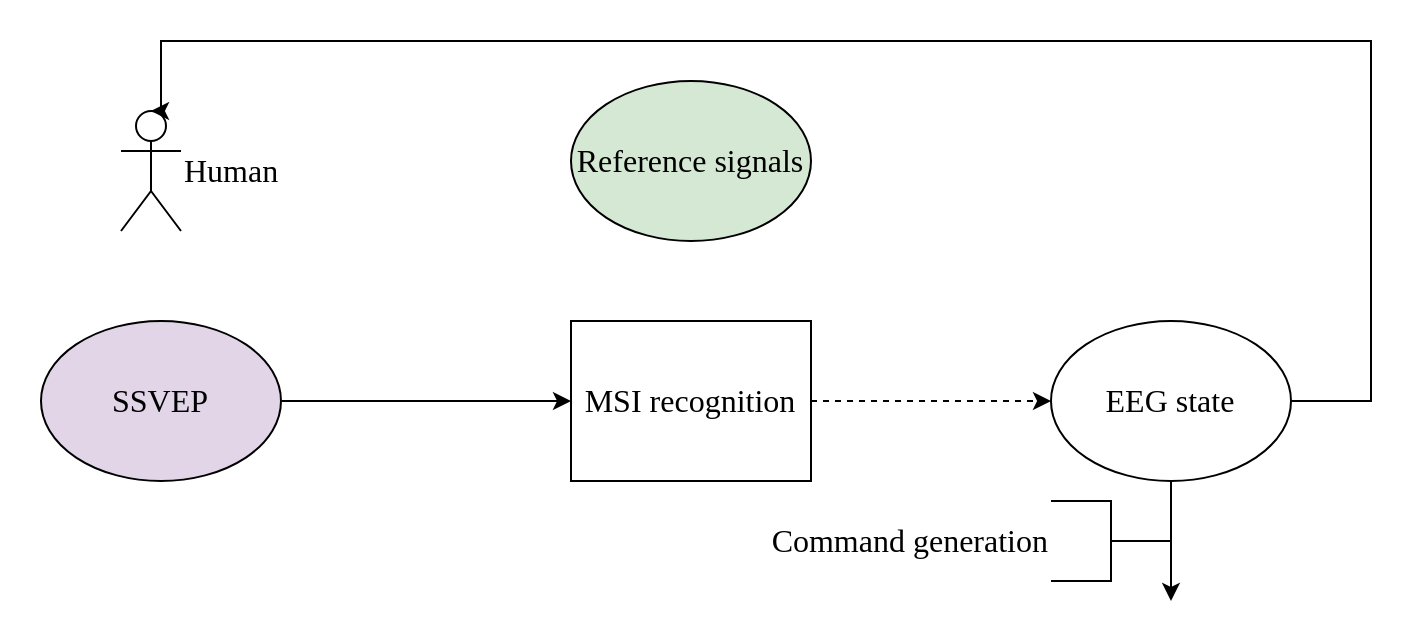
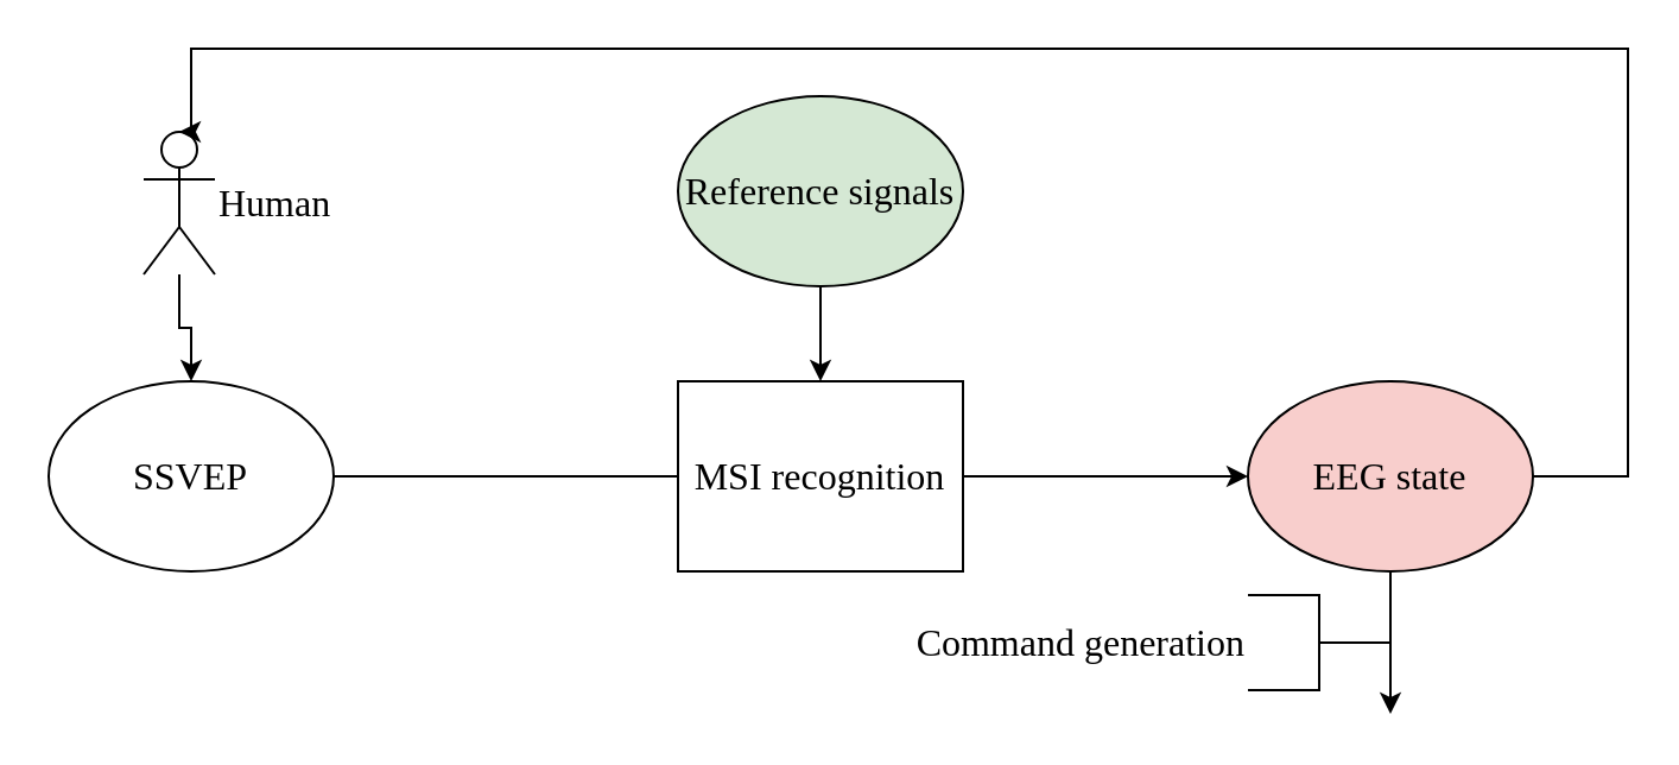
  <mxCell id="0" />
  <mxCell id="1" parent="0" />
+ <mxCell id="2" value="" style="edgeStyle=orthogonalEdgeStyle;rounded=0;orthogonalLoop=1;jettySize=auto;html=1;fontFamily=Times New Roman;fontSize=16;" edge="1" parent="1" source="3" target="5"><mxGeometry relative="1" as="geometry" /></mxCell>
  <mxCell id="3" value="&lt;div&gt;Human&lt;/div&gt;" style="shape=umlActor;verticalLabelPosition=middle;verticalAlign=middle;html=1;outlineConnect=0;fontFamily=Times New Roman;fontSize=16;labelPosition=right;align=left;" vertex="1" parent="1"><mxGeometry x="60" y="55" width="30" height="60" as="geometry" /></mxCell>
- <mxCell id="4" style="edgeStyle=orthogonalEdgeStyle;rounded=0;orthogonalLoop=1;jettySize=auto;html=1;entryX=0;entryY=0.5;entryDx=0;entryDy=0;fontFamily=Times New Roman;fontSize=16;" edge="1" parent="1" source="5" target="7"><mxGeometry relative="1" as="geometry" /></mxCell>
- <mxCell id="5" value="SSVEP" style="ellipse;whiteSpace=wrap;html=1;fontFamily=Times New Roman;fontSize=16;fillColor=#e1d5e7;" vertex="1" parent="1"><mxGeometry x="20" y="160" width="120" height="80" as="geometry" /></mxCell>
- <mxCell id="6" style="edgeStyle=orthogonalEdgeStyle;rounded=0;orthogonalLoop=1;jettySize=auto;html=1;entryX=0;entryY=0.5;entryDx=0;entryDy=0;fontFamily=Times New Roman;fontSize=16;dashed=1;" edge="1" parent="1" source="7" target="12"><mxGeometry relative="1" as="geometry" /></mxCell>
+ <mxCell id="4" style="edgeStyle=orthogonalEdgeStyle;rounded=0;orthogonalLoop=1;jettySize=auto;html=1;entryX=0;entryY=0.5;entryDx=0;entryDy=0;fontFamily=Times New Roman;fontSize=16;endArrow=none;" edge="1" parent="1" source="5" target="7"><mxGeometry relative="1" as="geometry" /></mxCell>
+ <mxCell id="5" value="SSVEP" style="ellipse;whiteSpace=wrap;html=1;fontFamily=Times New Roman;fontSize=16;" vertex="1" parent="1"><mxGeometry x="20" y="160" width="120" height="80" as="geometry" /></mxCell>
+ <mxCell id="6" style="edgeStyle=orthogonalEdgeStyle;rounded=0;orthogonalLoop=1;jettySize=auto;html=1;entryX=0;entryY=0.5;entryDx=0;entryDy=0;fontFamily=Times New Roman;fontSize=16;" edge="1" parent="1" source="7" target="12"><mxGeometry relative="1" as="geometry" /></mxCell>
  <mxCell id="7" value="MSI recognition" style="whiteSpace=wrap;html=1;fontFamily=Times New Roman;fontSize=16;rounded=0;" vertex="1" parent="1"><mxGeometry x="285" y="160" width="120" height="80" as="geometry" /></mxCell>
+ <mxCell id="8" style="edgeStyle=orthogonalEdgeStyle;rounded=0;orthogonalLoop=1;jettySize=auto;html=1;entryX=0.5;entryY=0;entryDx=0;entryDy=0;fontFamily=Times New Roman;fontSize=16;" edge="1" parent="1" source="9" target="7"><mxGeometry relative="1" as="geometry" /></mxCell>
  <mxCell id="9" value="&lt;span class=&quot;tlid-translation translation&quot; style=&quot;font-size: 16px&quot; lang=&quot;en&quot;&gt;&lt;span title=&quot;&quot; class=&quot;&quot; style=&quot;font-size: 16px&quot;&gt;Reference signals&lt;/span&gt;&lt;/span&gt;" style="ellipse;whiteSpace=wrap;html=1;fontFamily=Times New Roman;fontSize=16;fillColor=#d5e8d4;" vertex="1" parent="1"><mxGeometry x="285" y="40" width="120" height="80" as="geometry" /></mxCell>
  <mxCell id="10" style="edgeStyle=orthogonalEdgeStyle;rounded=0;orthogonalLoop=1;jettySize=auto;html=1;entryX=0.5;entryY=0;entryDx=0;entryDy=0;entryPerimeter=0;fontFamily=Times New Roman;fontSize=16;" edge="1" parent="1" source="12" target="3"><mxGeometry relative="1" as="geometry"><Array as="points"><mxPoint x="685" y="200" /><mxPoint x="685" y="20" /><mxPoint x="80" y="20" /></Array></mxGeometry></mxCell>
  <mxCell id="11" style="edgeStyle=orthogonalEdgeStyle;rounded=0;orthogonalLoop=1;jettySize=auto;html=1;fontFamily=Times New Roman;fontSize=16;" edge="1" parent="1" source="12"><mxGeometry relative="1" as="geometry"><mxPoint x="585" y="300" as="targetPoint" /></mxGeometry></mxCell>
- <mxCell id="12" value="&lt;span class=&quot;tlid-translation translation&quot; style=&quot;font-size: 16px;&quot; lang=&quot;en&quot;&gt;&lt;span title=&quot;&quot; class=&quot;&quot; style=&quot;font-size: 16px;&quot;&gt;EEG state&lt;/span&gt;&lt;/span&gt;" style="ellipse;whiteSpace=wrap;html=1;fontFamily=Times New Roman;fontSize=16;" vertex="1" parent="1"><mxGeometry x="525" y="160" width="120" height="80" as="geometry" /></mxCell>
+ <mxCell id="12" value="&lt;span class=&quot;tlid-translation translation&quot; style=&quot;font-size: 16px;&quot; lang=&quot;en&quot;&gt;&lt;span title=&quot;&quot; class=&quot;&quot; style=&quot;font-size: 16px;&quot;&gt;EEG state&lt;/span&gt;&lt;/span&gt;" style="ellipse;whiteSpace=wrap;html=1;fontFamily=Times New Roman;fontSize=16;fillColor=#f8cecc;" vertex="1" parent="1"><mxGeometry x="525" y="160" width="120" height="80" as="geometry" /></mxCell>
  <mxCell id="13" value="Command generation" style="strokeWidth=1;shape=mxgraph.flowchart.annotation_2;align=right;labelPosition=left;pointerEvents=1;fontFamily=Times New Roman;fontSize=16;direction=west;spacing=2;verticalLabelPosition=middle;verticalAlign=middle;labelBackgroundColor=none;labelBorderColor=none;html=1;" vertex="1" parent="1"><mxGeometry x="525" y="250" width="60" height="40" as="geometry" /></mxCell>
